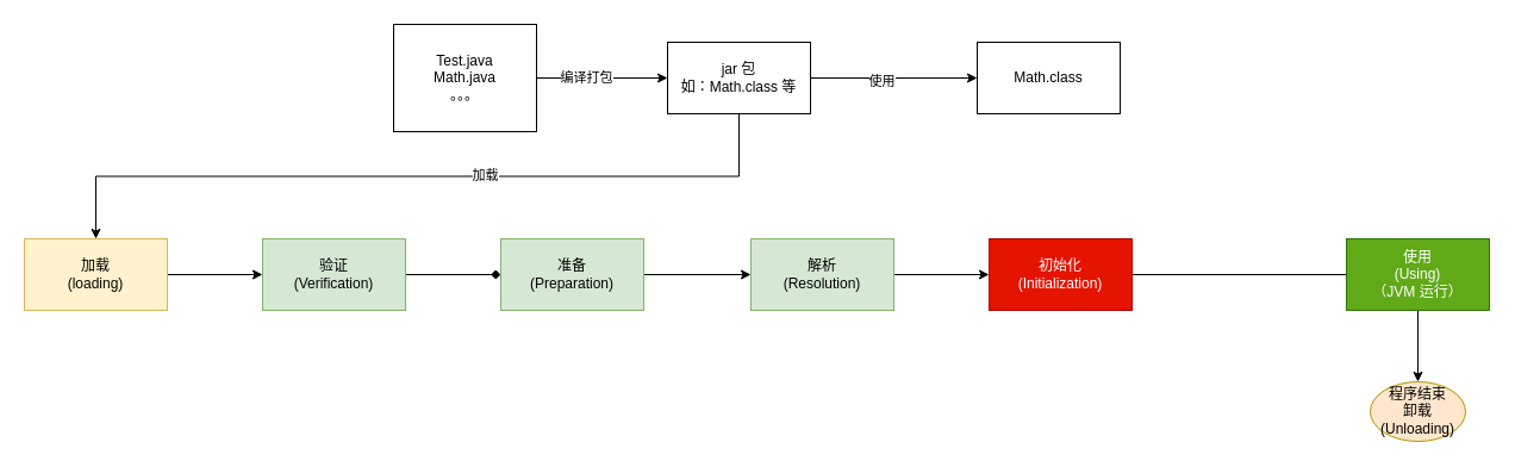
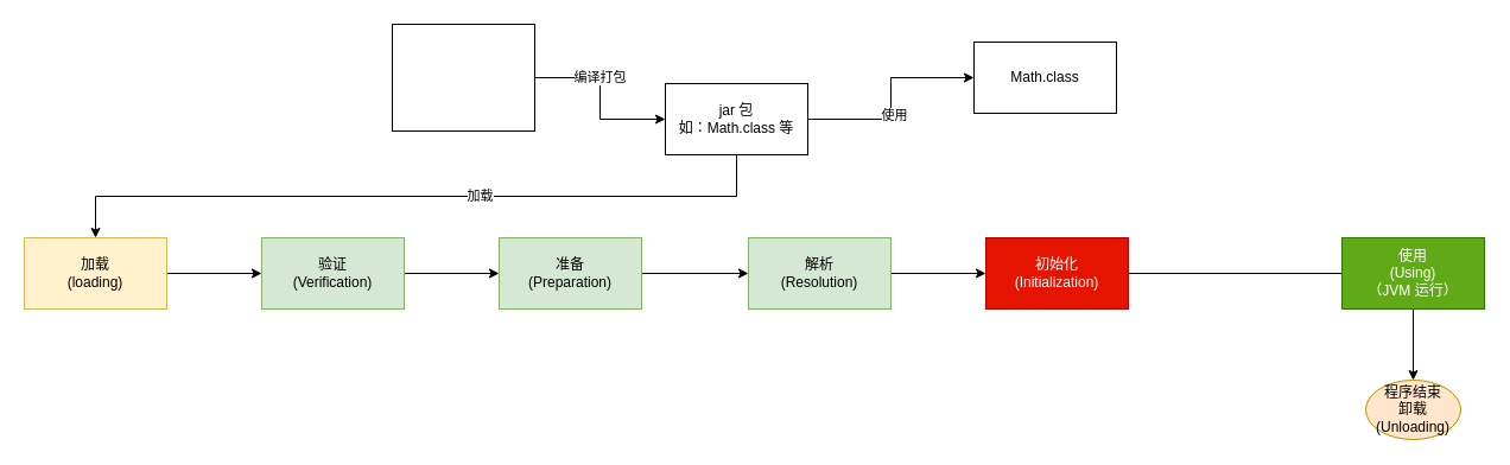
  <mxCell id="0" />
  <mxCell id="1" parent="0" />
  <mxCell id="2" value="" style="group" parent="1" vertex="1" connectable="0"><mxGeometry x="330" y="20" width="120" height="90" as="geometry" /></mxCell>
  <mxCell id="3" value="" style="rounded=0;whiteSpace=wrap;html=1;" parent="2" vertex="1"><mxGeometry width="120" height="90" as="geometry" /></mxCell>
- <mxCell id="4" value="Test.java&lt;br&gt;Math.java&lt;br&gt;。。。" style="text;html=1;strokeColor=none;fillColor=none;align=center;verticalAlign=middle;whiteSpace=wrap;rounded=0;" parent="2" vertex="1"><mxGeometry x="30" y="20" width="60" height="50" as="geometry" /></mxCell>
  <mxCell id="5" value="" style="edgeStyle=orthogonalEdgeStyle;rounded=0;orthogonalLoop=1;jettySize=auto;html=1;" parent="1" source="9" target="12" edge="1"><mxGeometry relative="1" as="geometry" /></mxCell>
  <mxCell id="6" value="使用" style="edgeLabel;html=1;align=center;verticalAlign=middle;resizable=0;points=[];" parent="5" vertex="1" connectable="0"><mxGeometry x="-0.16" y="-2" relative="1" as="geometry"><mxPoint as="offset" /></mxGeometry></mxCell>
  <mxCell id="7" value="" style="edgeStyle=orthogonalEdgeStyle;rounded=0;orthogonalLoop=1;jettySize=auto;html=1;exitX=0.5;exitY=1;exitDx=0;exitDy=0;" parent="1" source="9" target="14" edge="1"><mxGeometry relative="1" as="geometry" /></mxCell>
  <mxCell id="8" value="加载" style="edgeLabel;html=1;align=center;verticalAlign=middle;resizable=0;points=[];" parent="7" vertex="1" connectable="0"><mxGeometry x="-0.175" y="-1" relative="1" as="geometry"><mxPoint as="offset" /></mxGeometry></mxCell>
- <mxCell id="9" value="jar 包&lt;br&gt;如：Math.class 等" style="whiteSpace=wrap;html=1;rounded=0;" parent="1" vertex="1"><mxGeometry x="560" y="35" width="120" height="60" as="geometry" /></mxCell>
+ <mxCell id="9" value="jar 包&lt;br&gt;如：Math.class 等" style="whiteSpace=wrap;html=1;rounded=0;" parent="1" vertex="1"><mxGeometry x="560" y="70" width="120" height="60" as="geometry" /></mxCell>
  <mxCell id="10" value="" style="edgeStyle=orthogonalEdgeStyle;rounded=0;orthogonalLoop=1;jettySize=auto;html=1;" parent="1" source="3" target="9" edge="1"><mxGeometry relative="1" as="geometry" /></mxCell>
  <mxCell id="11" value="编译打包" style="edgeLabel;html=1;align=center;verticalAlign=middle;resizable=0;points=[];" parent="10" vertex="1" connectable="0"><mxGeometry x="-0.253" y="1" relative="1" as="geometry"><mxPoint as="offset" /></mxGeometry></mxCell>
  <mxCell id="12" value="Math.class" style="whiteSpace=wrap;html=1;rounded=0;" parent="1" vertex="1"><mxGeometry x="820" y="35" width="120" height="60" as="geometry" /></mxCell>
  <mxCell id="13" value="" style="edgeStyle=orthogonalEdgeStyle;rounded=0;orthogonalLoop=1;jettySize=auto;html=1;" parent="1" source="14" target="16" edge="1"><mxGeometry relative="1" as="geometry" /></mxCell>
  <mxCell id="14" value="加载&lt;br&gt;(loading&lt;span style=&quot;background-color: initial;&quot;&gt;)&lt;/span&gt;" style="whiteSpace=wrap;html=1;rounded=0;fillColor=#fff2cc;strokeColor=#d6b656;" parent="1" vertex="1"><mxGeometry x="20" y="200" width="120" height="60" as="geometry" /></mxCell>
- <mxCell id="15" value="" style="edgeStyle=orthogonalEdgeStyle;rounded=0;orthogonalLoop=1;jettySize=auto;html=1;endArrow=diamond;" parent="1" source="16" target="18" edge="1"><mxGeometry relative="1" as="geometry" /></mxCell>
+ <mxCell id="15" value="" style="edgeStyle=orthogonalEdgeStyle;rounded=0;orthogonalLoop=1;jettySize=auto;html=1;" parent="1" source="16" target="18" edge="1"><mxGeometry relative="1" as="geometry" /></mxCell>
  <mxCell id="16" value="验证&lt;br&gt;(Verification&lt;span style=&quot;background-color: initial;&quot;&gt;)&lt;/span&gt;" style="whiteSpace=wrap;html=1;rounded=0;fillColor=#d5e8d4;strokeColor=#82b366;" parent="1" vertex="1"><mxGeometry x="220" y="200" width="120" height="60" as="geometry" /></mxCell>
  <mxCell id="17" style="edgeStyle=orthogonalEdgeStyle;rounded=0;orthogonalLoop=1;jettySize=auto;html=1;entryX=0;entryY=0.5;entryDx=0;entryDy=0;" edge="1" parent="1" source="18" target="24"><mxGeometry relative="1" as="geometry" /></mxCell>
  <mxCell id="18" value="准备&lt;br&gt;(Preparation&lt;span style=&quot;background-color: initial;&quot;&gt;)&lt;/span&gt;" style="whiteSpace=wrap;html=1;rounded=0;fillColor=#d5e8d4;strokeColor=#82b366;" parent="1" vertex="1"><mxGeometry x="420" y="200" width="120" height="60" as="geometry" /></mxCell>
  <mxCell id="19" style="edgeStyle=orthogonalEdgeStyle;rounded=0;orthogonalLoop=1;jettySize=auto;html=1;endArrow=none;" edge="1" parent="1" source="20" target="22"><mxGeometry relative="1" as="geometry" /></mxCell>
  <mxCell id="20" value="初始化&lt;br&gt;(Initialization&lt;span style=&quot;background-color: initial;&quot;&gt;)&lt;/span&gt;" style="whiteSpace=wrap;html=1;rounded=0;fillColor=#e51400;strokeColor=#B20000;fontColor=#ffffff;" parent="1" vertex="1"><mxGeometry x="830" y="200" width="120" height="60" as="geometry" /></mxCell>
  <mxCell id="21" value="" style="edgeStyle=orthogonalEdgeStyle;rounded=0;orthogonalLoop=1;jettySize=auto;html=1;" edge="1" parent="1" source="22" target="25"><mxGeometry relative="1" as="geometry" /></mxCell>
  <mxCell id="22" value="使用&lt;br&gt;(Using)&lt;br&gt;（JVM 运行）" style="whiteSpace=wrap;html=1;rounded=0;fillColor=#60a917;fontColor=#ffffff;strokeColor=#2D7600;" parent="1" vertex="1"><mxGeometry x="1130" y="200" width="120" height="60" as="geometry" /></mxCell>
  <mxCell id="23" style="edgeStyle=orthogonalEdgeStyle;rounded=0;orthogonalLoop=1;jettySize=auto;html=1;" edge="1" parent="1" source="24" target="20"><mxGeometry relative="1" as="geometry" /></mxCell>
  <mxCell id="24" value="解析&lt;br&gt;(Resolution&lt;span style=&quot;background-color: initial;&quot;&gt;)&lt;/span&gt;" style="whiteSpace=wrap;html=1;rounded=0;fillColor=#d5e8d4;strokeColor=#82b366;" vertex="1" parent="1"><mxGeometry x="630" y="200" width="120" height="60" as="geometry" /></mxCell>
  <mxCell id="25" value="程序结束&lt;br&gt;卸载&lt;br&gt;(Unloading)" style="ellipse;whiteSpace=wrap;html=1;fillColor=#ffe6cc;strokeColor=#B09500;fontColor=#000000;rounded=0;" vertex="1" parent="1"><mxGeometry x="1150" y="320" width="80" height="50" as="geometry" /></mxCell>
